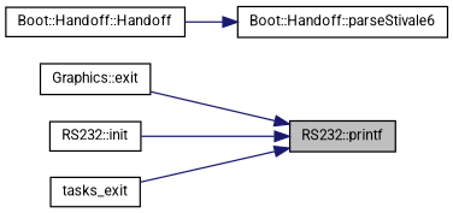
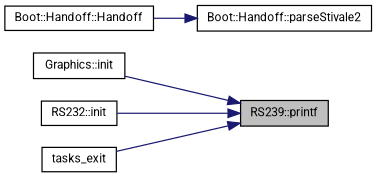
  digraph {
    fontname=Roboto
    rankdir=RL
    node [color=black fillcolor=white fontname=Roboto fontsize=10 shape=record style=filled]
    edge [color=midnightblue dir=back fontname=Roboto fontsize=10 labelfontname=Helvetica labelfontsize=10 style=solid]
-   n1 [fillcolor=grey75 fontcolor=black height=0.2 label="RS232::printf" width=0.4]
-   n2 [height=0.2 label="Graphics::exit" width=0.4]
+   n1 [fillcolor=grey75 fontcolor=black height=0.2 label="RS239::printf" width=0.4]
+   n2 [height=0.2 label="Graphics::init" width=0.4]
    n3 [height=0.2 label="RS232::init" width=0.4]
    n4 [height=0.2 label=tasks_exit width=0.4]
    n5 [height=0.2 label="Boot::Handoff::Handoff" width=0.4]
-   n6 [height=0.2 label="Boot::Handoff::parseStivale6" width=0.4]
+   n6 [height=0.2 label="Boot::Handoff::parseStivale2" width=0.4]
    n1 -> n2
    n1 -> n3
    n1 -> n4
    n6 -> n5
  }
